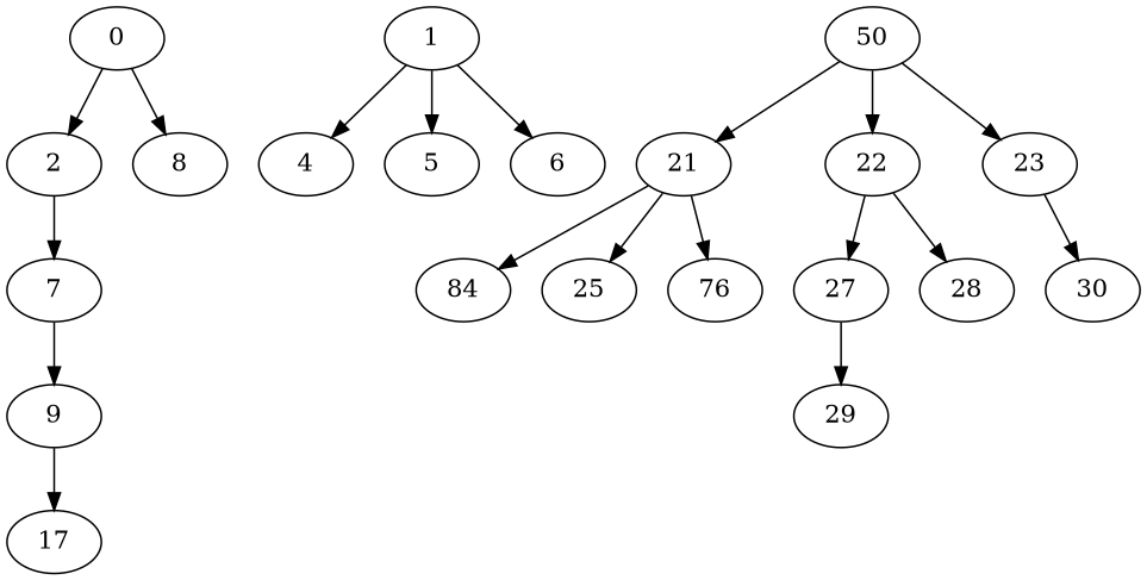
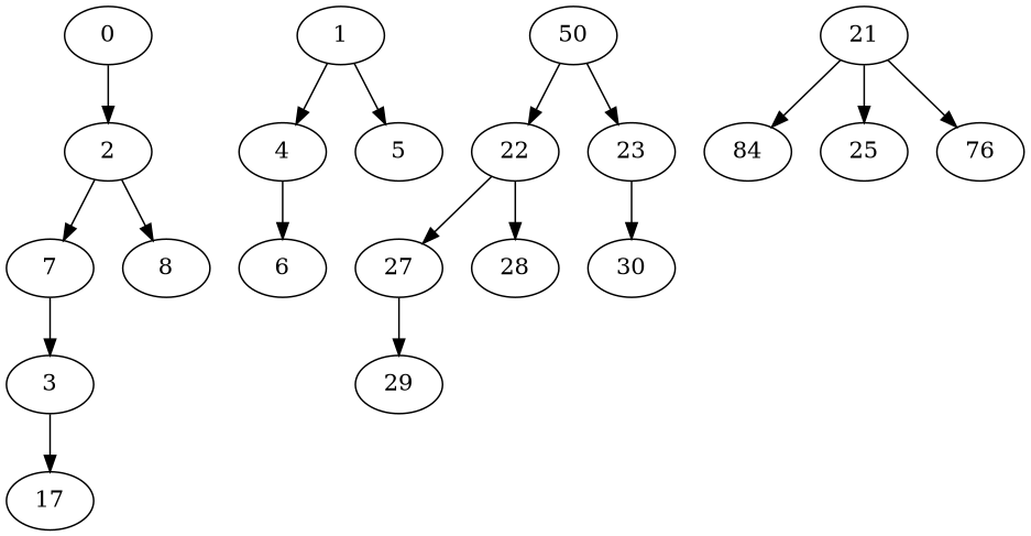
  digraph {
    node [Weight=20]
    edge [Weight=7]
    0 [Weight=50]
    2 [Weight=90]
    1 [Weight=70]
    4 [Weight=40]
    5
    6 [Weight=100]
    7 [Weight=80]
    8 [Weight=50]
-   3 [Weight=100 label=9]
+   3 [Weight=100]
    n10 [label=17]
    n11 [Weight=50 label=50]
    21 [Weight=70]
    22 [Weight=90]
    23 [Weight=100]
    n15 [Weight=40 label=84]
    25
    n17 [Weight=100 label=76]
    27 [Weight=80]
    28 [Weight=50]
    30
    29
    0 -> 2
    2 -> 7 [Weight=5]
-   0 -> 8 [Weight=3]
+   2 -> 8 [Weight=3]
    1 -> 4 [Weight=10]
    1 -> 5
-   1 -> 6 [Weight=5]
+   4 -> 6 [Weight=5]
    7 -> 3 [Weight=4]
    3 -> n10 [Weight=4]
-   n11 -> 21 [Weight=9]
    n11 -> 22
    n11 -> 23 [Weight=4]
    21 -> n15 [Weight=10]
    21 -> 25
    21 -> n17 [Weight=5]
    22 -> 27 [Weight=5]
    22 -> 28 [Weight=3]
    23 -> 30 [Weight=4]
    27 -> 29 [Weight=10]
  }
